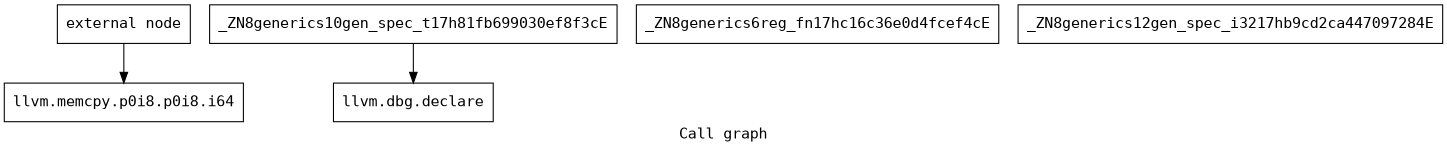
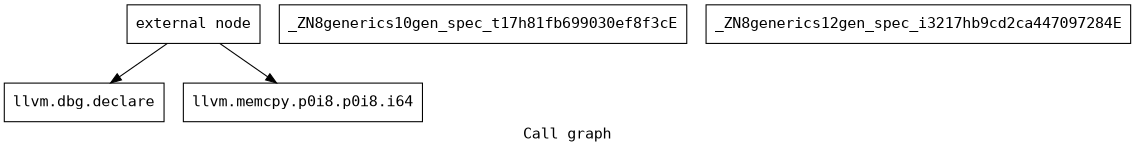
  digraph {
    label="Call graph"
    fontname="DejaVu Sans Mono"
    node [shape=record fontname="DejaVu Sans Mono"]
    edge [fontname="DejaVu Sans Mono"]
    n1 [label="{external node}"]
    n2 [label="{llvm.dbg.declare}"]
    n3 [label="{llvm.memcpy.p0i8.p0i8.i64}"]
-   n4 [label="{_ZN8generics6reg_fn17hc16c36e0d4fcef4cE}"]
    n5 [label="{_ZN8generics10gen_spec_t17h81fb699030ef8f3cE}"]
    n6 [label="{_ZN8generics12gen_spec_i3217hb9cd2ca447097284E}"]
-   n5 -> n2
+   n1 -> n2
    n1 -> n3
  }
